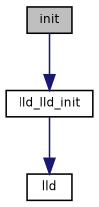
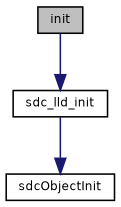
  digraph {
    rankdir=TB
    node [color=black fontname=Helvetica fontsize=8 shape=record]
    edge [color=midnightblue fontname=Helvetica fontsize=8 labelfontname=Helvetica labelfontsize=8 style=solid]
    n1 [fillcolor=grey75 fontcolor=black height=0.2 label=init style=filled width=0.4]
-   n2 [height=0.2 label=lld_lld_init width=0.4]
-   n3 [height=0.2 label=lld width=0.4]
+   n2 [height=0.2 label=sdc_lld_init width=0.4]
+   n3 [height=0.2 label=sdcObjectInit width=0.4]
    n1 -> n2
    n2 -> n3
  }
